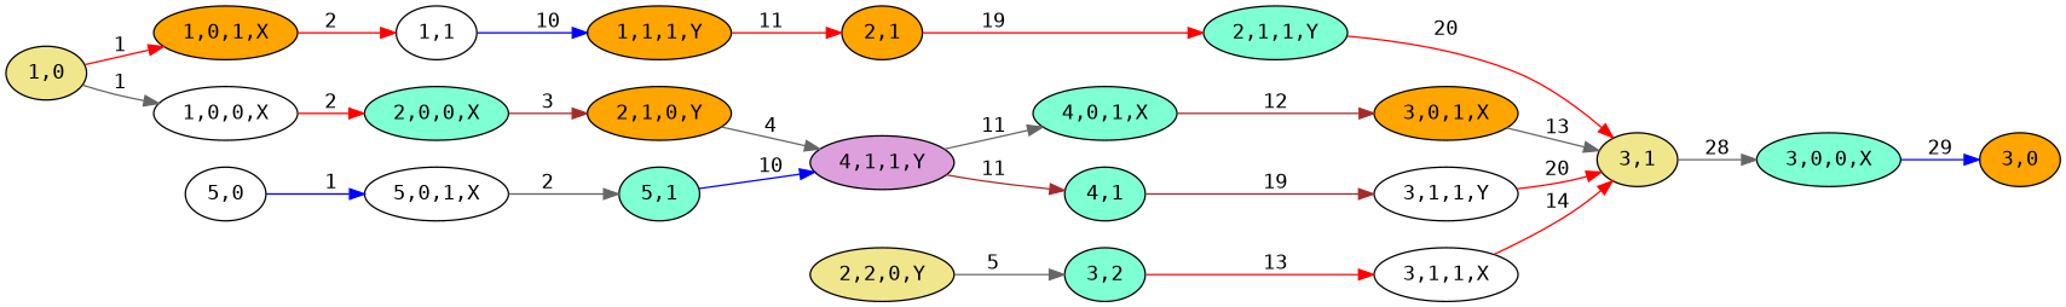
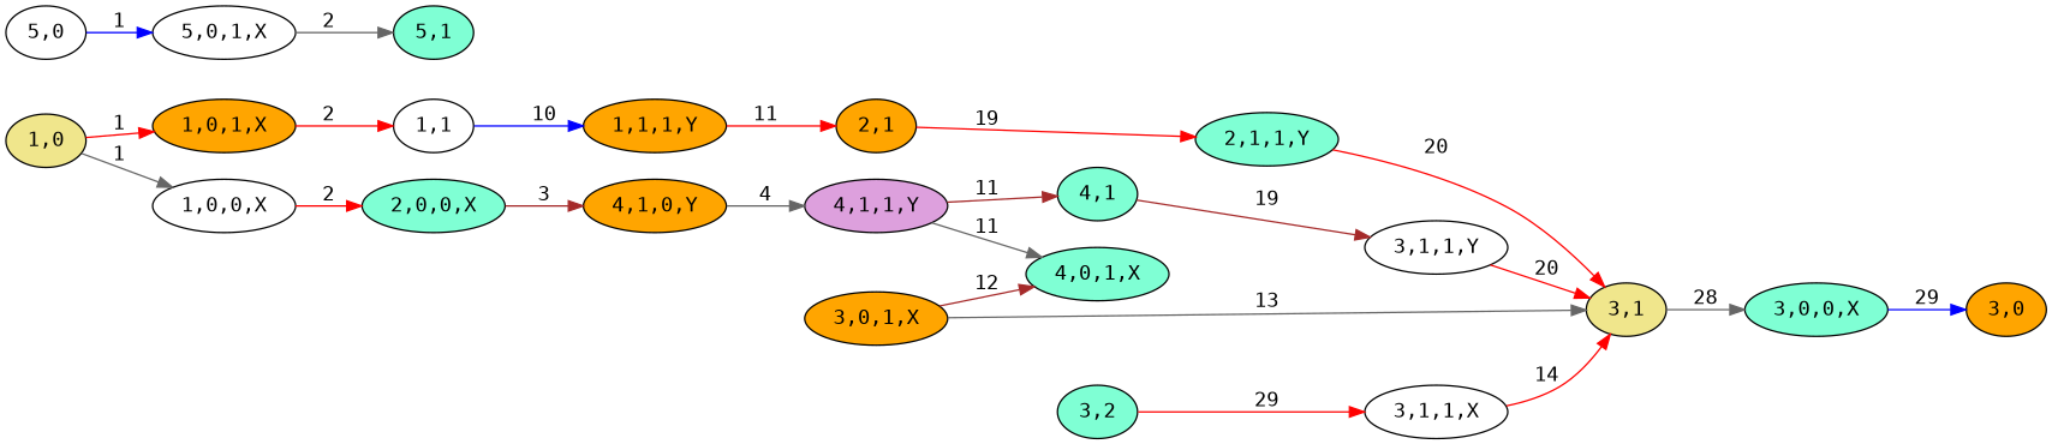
  digraph {
    fontname="DejaVu Sans Mono"
    rankdir=LR
    node [fillcolor=aquamarine fontname="DejaVu Sans Mono" nodetype=route style=filled]
    edge [color=red fontname="DejaVu Sans Mono"]
    "1,0,0,X" [fillcolor=white]
    "2,0,0,X"
-   "2,1,0,Y" [fillcolor=orange]
+   "2,1,0,Y" [fillcolor=orange label="4,1,0,Y"]
    "1,0,1,X" [fillcolor=orange]
    "1,1" [fillcolor=white nodetype=logic]
    "1,1,1,Y" [fillcolor=orange]
    "1,0" [fillcolor=khaki nodetype=logic]
    "2,1" [fillcolor=orange nodetype=logic]
    "2,1,1,Y"
    "3,1" [fillcolor=khaki nodetype=logic]
    "3,0" [fillcolor=orange nodetype=logic]
    "3,0,0,X"
    "4,1" [nodetype=logic]
    "3,1,1,Y" [fillcolor=white]
    "3,0,1,X" [fillcolor=orange]
    "4,0,1,X"
    "5,0" [fillcolor=white nodetype=logic]
    "5,0,1,X" [fillcolor=white]
    "5,1" [nodetype=logic]
    "4,1,1,Y" [fillcolor=plum]
    "3,2" [nodetype=logic]
    "3,1,1,X" [fillcolor=white]
-   "2,2,0,Y" [fillcolor=khaki]
    "1,0,0,X" -> "2,0,0,X" [label=2]
    "2,0,0,X" -> "2,1,0,Y" [color=brown label=3]
    "2,1,0,Y" -> "4,1,1,Y" [color=gray40 label=4]
    "1,0,1,X" -> "1,1" [label=2]
    "1,1" -> "1,1,1,Y" [color=blue label=10]
    "1,1,1,Y" -> "2,1" [label=11]
    "1,0" -> "1,0,0,X" [color=gray40 label=1]
    "1,0" -> "1,0,1,X" [label=1]
    "2,1" -> "2,1,1,Y" [label=19]
    "2,1,1,Y" -> "3,1" [label=20]
    "3,1" -> "3,0,0,X" [color=gray40 label=28]
    "3,0,0,X" -> "3,0" [color=blue label=29]
    "4,1" -> "3,1,1,Y" [color=brown label=19]
    "3,1,1,Y" -> "3,1" [label=20]
    "3,0,1,X" -> "3,1" [color=gray40 label=13]
-   "4,0,1,X" -> "3,0,1,X" [color=brown label=12]
+   "3,0,1,X" -> "4,0,1,X" [color=brown label=12]
    "5,0" -> "5,0,1,X" [color=blue label=1]
    "5,0,1,X" -> "5,1" [color=gray40 label=2]
-   "5,1" -> "4,1,1,Y" [color=blue label=10]
    "4,1,1,Y" -> "4,1" [color=brown label=11]
    "4,1,1,Y" -> "4,0,1,X" [color=gray40 label=11]
-   "3,2" -> "3,1,1,X" [label=13]
+   "3,2" -> "3,1,1,X" [label=29]
    "3,1,1,X" -> "3,1" [label=14]
-   "2,2,0,Y" -> "3,2" [color=gray40 label=5]
  }
